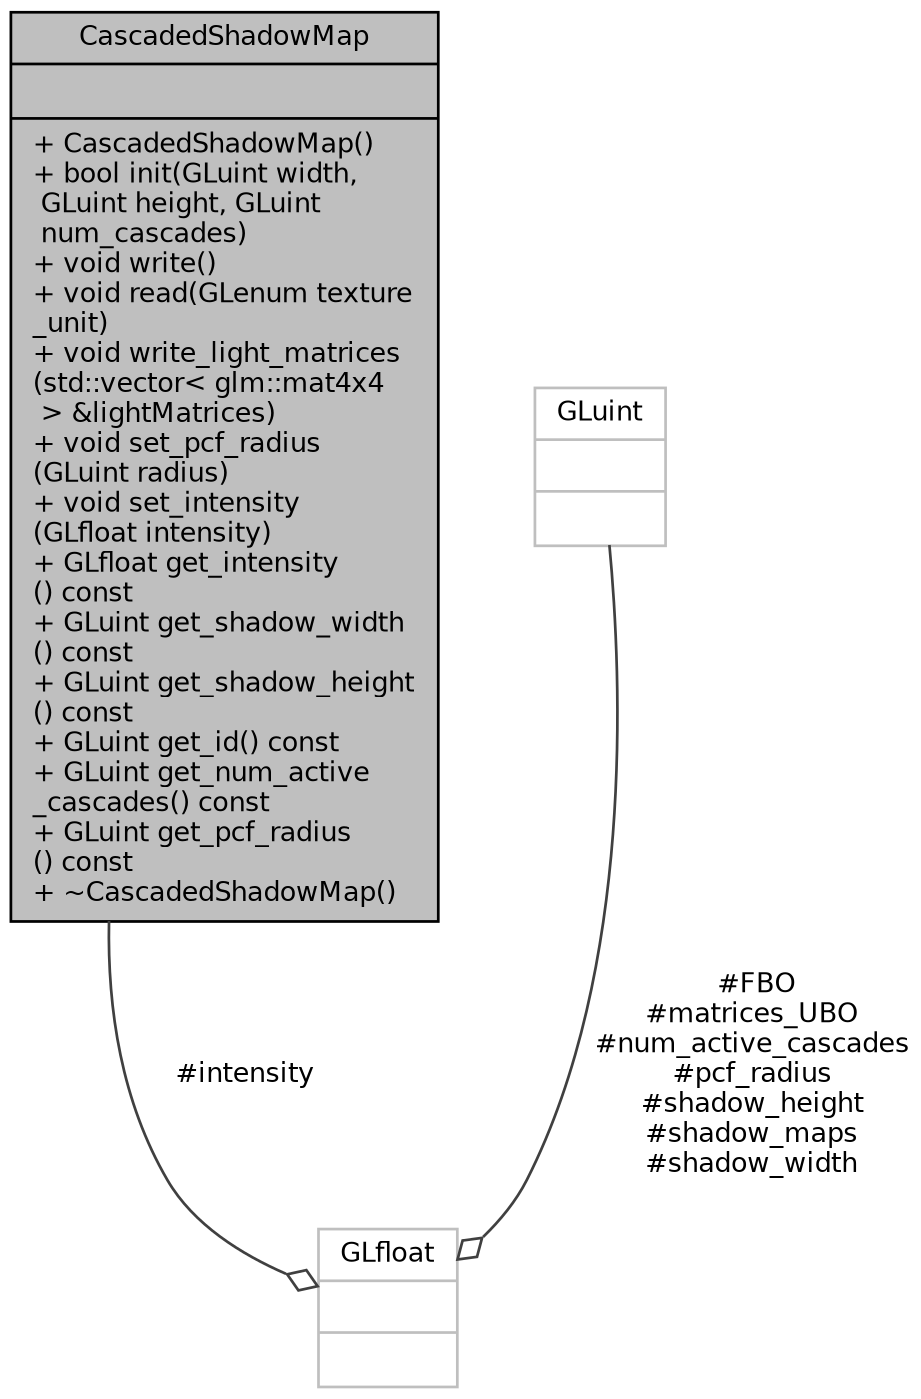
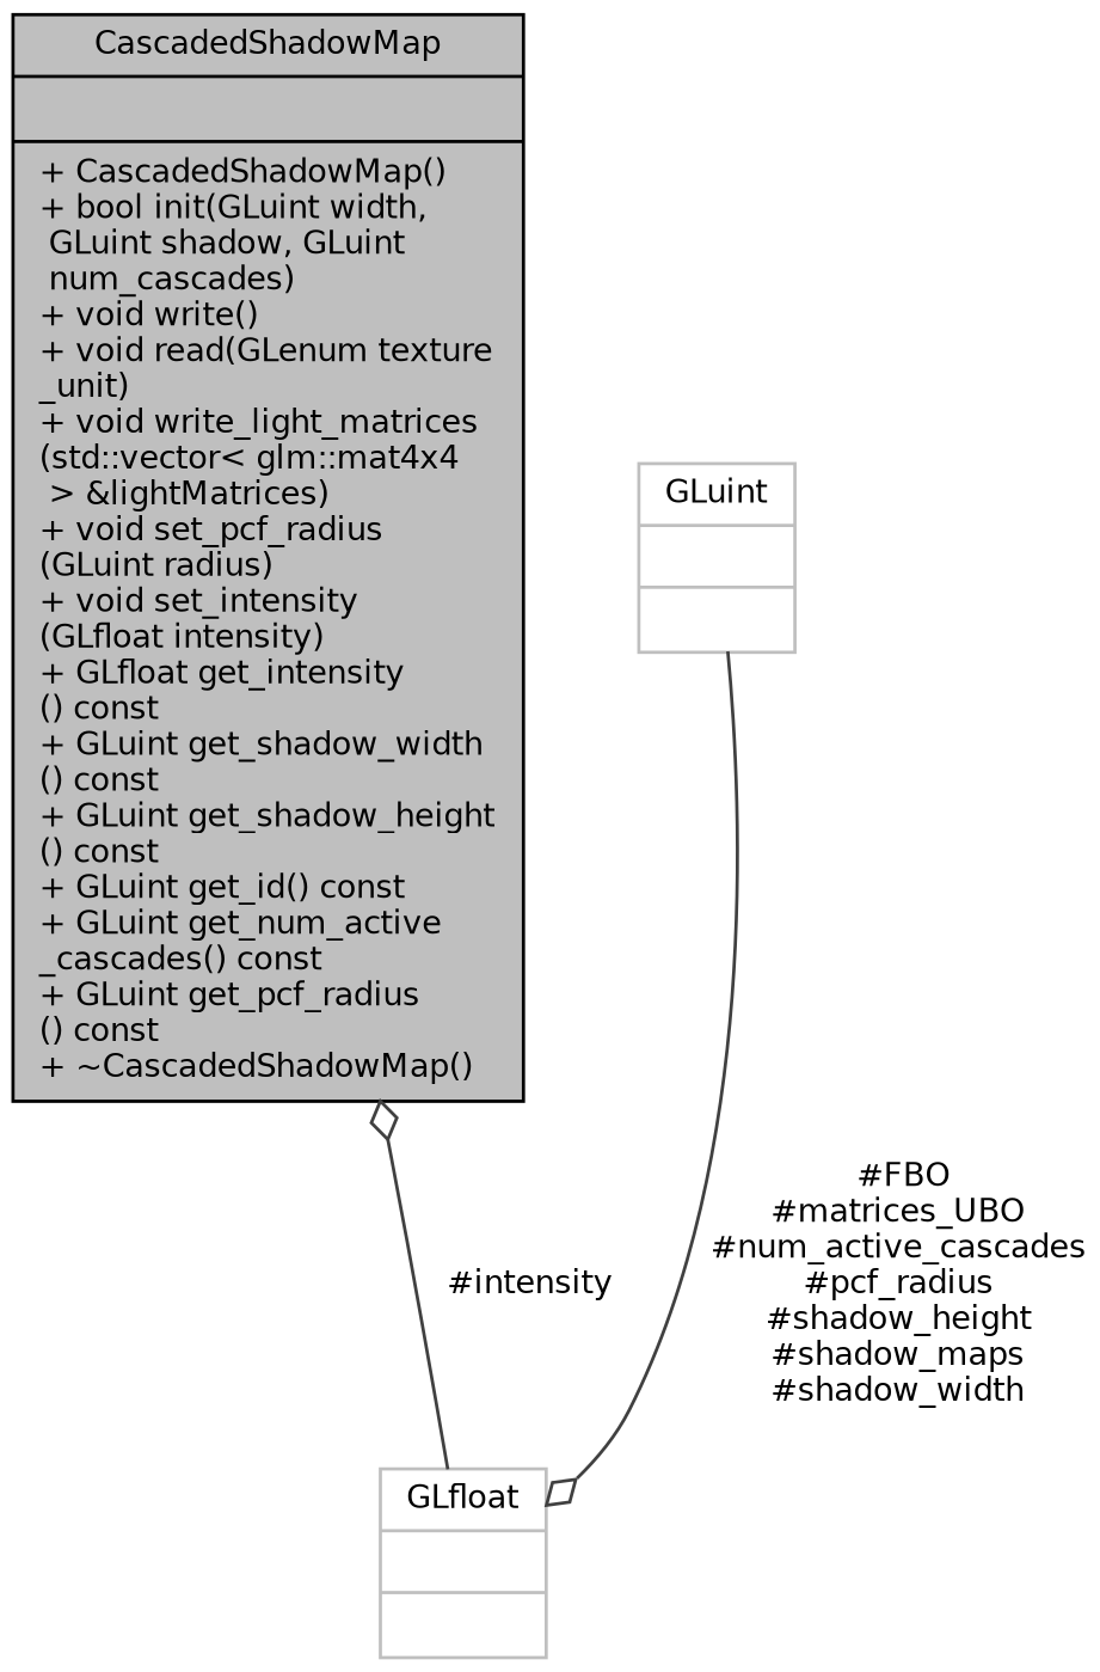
  digraph {
    node [color=grey75 fontname=Helvetica fontsize=10 shape=record]
    edge [arrowhead=odiamond color=grey25 fontname=Helvetica fontsize=10 labelfontname=Helvetica labelfontsize=10 style=solid]
-   n1 [color=black fillcolor=grey75 fontcolor=black height=0.2 label="{CascadedShadowMap\n||+  CascadedShadowMap()\l+ bool init(GLuint width,\l GLuint height, GLuint\l num_cascades)\l+ void write()\l+ void read(GLenum texture\l_unit)\l+ void write_light_matrices\l(std::vector\< glm::mat4x4\l \> &lightMatrices)\l+ void set_pcf_radius\l(GLuint radius)\l+ void set_intensity\l(GLfloat intensity)\l+ GLfloat get_intensity\l() const\l+ GLuint get_shadow_width\l() const\l+ GLuint get_shadow_height\l() const\l+ GLuint get_id() const\l+ GLuint get_num_active\l_cascades() const\l+ GLuint get_pcf_radius\l() const\l+  ~CascadedShadowMap()\l}" style=filled width=0.4]
+   n1 [color=black fillcolor=grey75 fontcolor=black height=0.2 label="{CascadedShadowMap\n||+  CascadedShadowMap()\l+ bool init(GLuint width,\l GLuint shadow, GLuint\l num_cascades)\l+ void write()\l+ void read(GLenum texture\l_unit)\l+ void write_light_matrices\l(std::vector\< glm::mat4x4\l \> &lightMatrices)\l+ void set_pcf_radius\l(GLuint radius)\l+ void set_intensity\l(GLfloat intensity)\l+ GLfloat get_intensity\l() const\l+ GLuint get_shadow_width\l() const\l+ GLuint get_shadow_height\l() const\l+ GLuint get_id() const\l+ GLuint get_num_active\l_cascades() const\l+ GLuint get_pcf_radius\l() const\l+  ~CascadedShadowMap()\l}" style=filled width=0.4]
    n2 [height=0.2 label="{GLuint\n||}" width=0.4]
    n3 [height=0.2 label="{GLfloat\n||}" width=0.4]
    n2 -> n3 [label=" #FBO\n#matrices_UBO\n#num_active_cascades\n#pcf_radius\n#shadow_height\n#shadow_maps\n#shadow_width"]
-   n1 -> n3 [label=" #intensity"]
+   n3 -> n1 [label=" #intensity"]
  }
